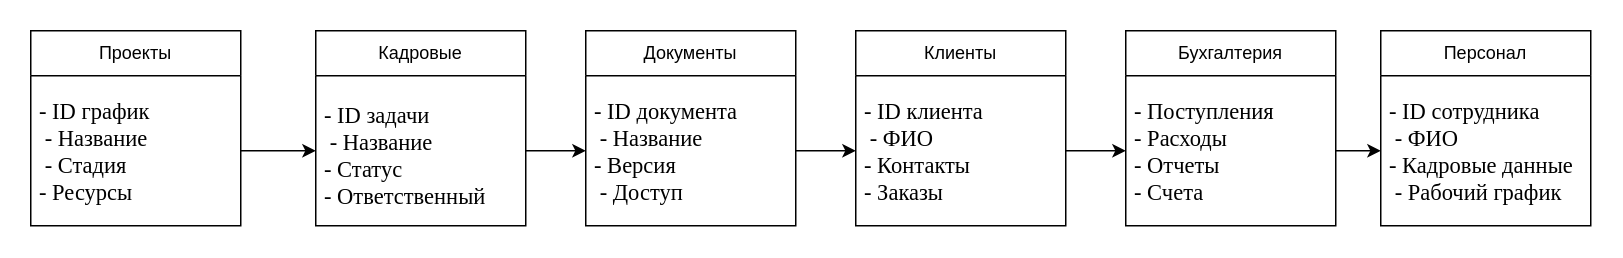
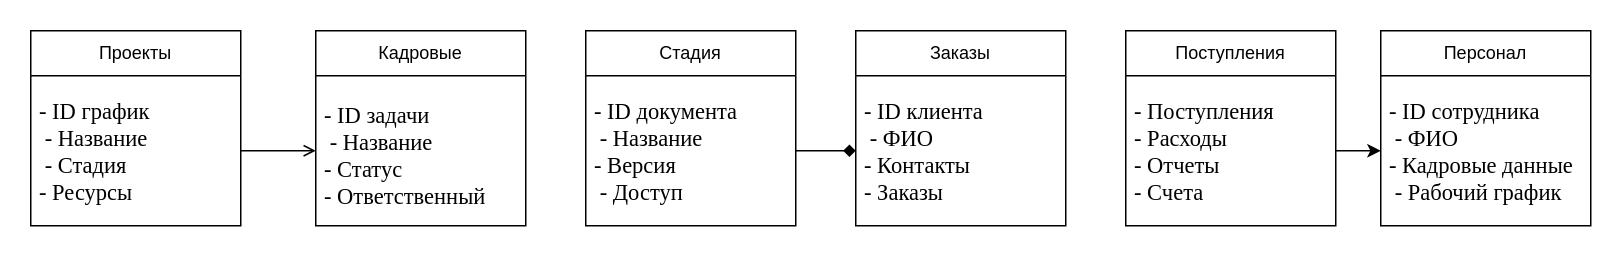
  <mxCell id="0" />
  <mxCell id="1" parent="0" />
  <mxCell id="2" value=" Кадровые " style="swimlane;fontStyle=0;childLayout=stackLayout;horizontal=1;startSize=30;horizontalStack=0;resizeParent=1;resizeParentMax=0;resizeLast=0;collapsible=1;marginBottom=0;whiteSpace=wrap;html=1;" vertex="1" parent="1"><mxGeometry x="210" y="20" width="140" height="130" as="geometry" /></mxCell>
  <mxCell id="3" value="&lt;p style=&quot;font-size: 15px;&quot;&gt;&lt;font style=&quot;font-size: 15px;&quot; face=&quot;Times New Roman&quot;&gt; - ID задачи&amp;nbsp;&lt;br&gt;&lt;span style=&quot;background-color: rgb(255, 255, 255);&quot;&gt;&amp;nbsp;- Название&amp;nbsp;&lt;br&gt;&lt;/span&gt;&lt;span style=&quot;background-color: rgb(255, 255, 255);&quot;&gt;- Статус&amp;nbsp;&lt;br&gt;&lt;/span&gt;&lt;span style=&quot;background-color: rgb(255, 255, 255);&quot;&gt;- Ответственный &lt;/span&gt;&lt;/font&gt;&lt;/p&gt;" style="text;strokeColor=none;fillColor=none;align=left;verticalAlign=middle;spacingLeft=4;spacingRight=4;overflow=hidden;points=[[0,0.5],[1,0.5]];portConstraint=eastwest;rotatable=0;whiteSpace=wrap;html=1;" vertex="1" parent="2"><mxGeometry y="30" width="140" height="100" as="geometry" /></mxCell>
  <mxCell id="4" value="Проекты " style="swimlane;fontStyle=0;childLayout=stackLayout;horizontal=1;startSize=30;horizontalStack=0;resizeParent=1;resizeParentMax=0;resizeLast=0;collapsible=1;marginBottom=0;whiteSpace=wrap;html=1;" vertex="1" parent="1"><mxGeometry x="20" y="20" width="140" height="130" as="geometry" /></mxCell>
  <mxCell id="5" value="&lt;font style=&quot;font-size: 15px;&quot; face=&quot;Times New Roman&quot;&gt;- ID график&amp;nbsp;&lt;br style=&quot;margin: 0px; padding: 0px; box-sizing: inherit; background-color: rgb(255, 255, 255);&quot;&gt;&lt;/font&gt;&lt;span style=&quot;background-color: rgb(255, 255, 255); font-size: 15px; font-family: &amp;quot;Times New Roman&amp;quot;;&quot;&gt;&amp;nbsp;- Название&amp;nbsp;&lt;/span&gt;&lt;font style=&quot;font-size: 15px;&quot; face=&quot;Times New Roman&quot;&gt;&lt;br&gt;&lt;span style=&quot;background-color: rgb(255, 255, 255);&quot;&gt;&amp;nbsp;- Стадия&amp;nbsp;&lt;/span&gt;&lt;br style=&quot;margin: 0px; padding: 0px; box-sizing: inherit; background-color: rgb(255, 255, 255);&quot;&gt;&lt;span style=&quot;background-color: rgb(255, 255, 255);&quot;&gt;- Ресурсы  &lt;/span&gt;&lt;/font&gt;" style="text;strokeColor=none;fillColor=none;align=left;verticalAlign=middle;spacingLeft=4;spacingRight=4;overflow=hidden;points=[[0,0.5],[1,0.5]];portConstraint=eastwest;rotatable=0;whiteSpace=wrap;html=1;" vertex="1" parent="4"><mxGeometry y="30" width="140" height="100" as="geometry" /></mxCell>
- <mxCell id="6" value="Документы " style="swimlane;fontStyle=0;childLayout=stackLayout;horizontal=1;startSize=30;horizontalStack=0;resizeParent=1;resizeParentMax=0;resizeLast=0;collapsible=1;marginBottom=0;whiteSpace=wrap;html=1;" vertex="1" parent="1"><mxGeometry x="390" y="20" width="140" height="130" as="geometry" /></mxCell>
+ <mxCell id="6" value="Стадия " style="swimlane;fontStyle=0;childLayout=stackLayout;horizontal=1;startSize=30;horizontalStack=0;resizeParent=1;resizeParentMax=0;resizeLast=0;collapsible=1;marginBottom=0;whiteSpace=wrap;html=1;" vertex="1" parent="1"><mxGeometry x="390" y="20" width="140" height="130" as="geometry" /></mxCell>
  <mxCell id="7" value="&lt;font style=&quot;font-size: 15px;&quot; face=&quot;Times New Roman&quot;&gt;- ID документа&amp;nbsp;&lt;br style=&quot;margin: 0px; padding: 0px; box-sizing: inherit; background-color: rgb(255, 255, 255);&quot;&gt;&lt;span style=&quot;background-color: rgb(255, 255, 255);&quot;&gt;&amp;nbsp;- Название&amp;nbsp;&lt;/span&gt;&lt;br style=&quot;margin: 0px; padding: 0px; box-sizing: inherit; background-color: rgb(255, 255, 255);&quot;&gt;&lt;span style=&quot;background-color: rgb(255, 255, 255);&quot;&gt;- Версия&amp;nbsp;&lt;/span&gt;&lt;br style=&quot;margin: 0px; padding: 0px; box-sizing: inherit; background-color: rgb(255, 255, 255);&quot;&gt;&lt;span style=&quot;background-color: rgb(255, 255, 255);&quot;&gt;&amp;nbsp;- Доступ   &lt;/span&gt;&lt;/font&gt;" style="text;strokeColor=none;fillColor=none;align=left;verticalAlign=middle;spacingLeft=4;spacingRight=4;overflow=hidden;points=[[0,0.5],[1,0.5]];portConstraint=eastwest;rotatable=0;whiteSpace=wrap;html=1;" vertex="1" parent="6"><mxGeometry y="30" width="140" height="100" as="geometry" /></mxCell>
- <mxCell id="8" value="Клиенты " style="swimlane;fontStyle=0;childLayout=stackLayout;horizontal=1;startSize=30;horizontalStack=0;resizeParent=1;resizeParentMax=0;resizeLast=0;collapsible=1;marginBottom=0;whiteSpace=wrap;html=1;" vertex="1" parent="1"><mxGeometry x="570" y="20" width="140" height="130" as="geometry" /></mxCell>
+ <mxCell id="8" value="Заказы " style="swimlane;fontStyle=0;childLayout=stackLayout;horizontal=1;startSize=30;horizontalStack=0;resizeParent=1;resizeParentMax=0;resizeLast=0;collapsible=1;marginBottom=0;whiteSpace=wrap;html=1;" vertex="1" parent="1"><mxGeometry x="570" y="20" width="140" height="130" as="geometry" /></mxCell>
  <mxCell id="9" value="&lt;font style=&quot;font-size: 15px;&quot; face=&quot;Times New Roman&quot;&gt;- ID клиента&amp;nbsp;&lt;br style=&quot;margin: 0px; padding: 0px; box-sizing: inherit; background-color: rgb(255, 255, 255);&quot;&gt;&lt;span style=&quot;background-color: rgb(255, 255, 255);&quot;&gt;&amp;nbsp;- ФИО&amp;nbsp;&lt;/span&gt;&lt;br style=&quot;margin: 0px; padding: 0px; box-sizing: inherit; background-color: rgb(255, 255, 255);&quot;&gt;&lt;span style=&quot;background-color: rgb(255, 255, 255);&quot;&gt;- Контакты&amp;nbsp;&lt;/span&gt;&lt;br style=&quot;margin: 0px; padding: 0px; box-sizing: inherit; background-color: rgb(255, 255, 255);&quot;&gt;&lt;span style=&quot;background-color: rgb(255, 255, 255);&quot;&gt;- Заказы &lt;/span&gt;&lt;/font&gt;" style="text;strokeColor=none;fillColor=none;align=left;verticalAlign=middle;spacingLeft=4;spacingRight=4;overflow=hidden;points=[[0,0.5],[1,0.5]];portConstraint=eastwest;rotatable=0;whiteSpace=wrap;html=1;" vertex="1" parent="8"><mxGeometry y="30" width="140" height="100" as="geometry" /></mxCell>
- <mxCell id="10" value="Бухгалтерия " style="swimlane;fontStyle=0;childLayout=stackLayout;horizontal=1;startSize=30;horizontalStack=0;resizeParent=1;resizeParentMax=0;resizeLast=0;collapsible=1;marginBottom=0;whiteSpace=wrap;html=1;" vertex="1" parent="1"><mxGeometry x="750" y="20" width="140" height="130" as="geometry" /></mxCell>
+ <mxCell id="10" value="Поступления " style="swimlane;fontStyle=0;childLayout=stackLayout;horizontal=1;startSize=30;horizontalStack=0;resizeParent=1;resizeParentMax=0;resizeLast=0;collapsible=1;marginBottom=0;whiteSpace=wrap;html=1;" vertex="1" parent="1"><mxGeometry x="750" y="20" width="140" height="130" as="geometry" /></mxCell>
  <mxCell id="11" value="&lt;font style=&quot;font-size: 15px;&quot; face=&quot;Times New Roman&quot;&gt;- Поступления&amp;nbsp;&lt;br style=&quot;margin: 0px; padding: 0px; box-sizing: inherit; background-color: rgb(255, 255, 255);&quot;&gt;&lt;span style=&quot;background-color: rgb(255, 255, 255);&quot;&gt;- Расходы&amp;nbsp;&lt;/span&gt;&lt;br style=&quot;margin: 0px; padding: 0px; box-sizing: inherit; background-color: rgb(255, 255, 255);&quot;&gt;&lt;span style=&quot;background-color: rgb(255, 255, 255);&quot;&gt;- Отчеты&amp;nbsp;&lt;/span&gt;&lt;br style=&quot;margin: 0px; padding: 0px; box-sizing: inherit; background-color: rgb(255, 255, 255);&quot;&gt;&lt;span style=&quot;background-color: rgb(255, 255, 255);&quot;&gt;- Счета     &lt;/span&gt;&lt;/font&gt;" style="text;strokeColor=none;fillColor=none;align=left;verticalAlign=middle;spacingLeft=4;spacingRight=4;overflow=hidden;points=[[0,0.5],[1,0.5]];portConstraint=eastwest;rotatable=0;whiteSpace=wrap;html=1;" vertex="1" parent="10"><mxGeometry y="30" width="140" height="100" as="geometry" /></mxCell>
  <mxCell id="12" value="Персонал " style="swimlane;fontStyle=0;childLayout=stackLayout;horizontal=1;startSize=30;horizontalStack=0;resizeParent=1;resizeParentMax=0;resizeLast=0;collapsible=1;marginBottom=0;whiteSpace=wrap;html=1;" vertex="1" parent="1"><mxGeometry x="920" y="20" width="140" height="130" as="geometry" /></mxCell>
  <mxCell id="13" value="&lt;font style=&quot;font-size: 15px;&quot; face=&quot;Times New Roman&quot;&gt;- ID сотрудника&amp;nbsp;&lt;br style=&quot;margin: 0px; padding: 0px; box-sizing: inherit; background-color: rgb(255, 255, 255);&quot;&gt;&lt;span style=&quot;background-color: rgb(255, 255, 255);&quot;&gt;&amp;nbsp;- ФИО&amp;nbsp;&lt;/span&gt;&lt;br style=&quot;margin: 0px; padding: 0px; box-sizing: inherit; background-color: rgb(255, 255, 255);&quot;&gt;&lt;span style=&quot;background-color: rgb(255, 255, 255);&quot;&gt;- Кадровые данные&lt;/span&gt;&lt;br style=&quot;margin: 0px; padding: 0px; box-sizing: inherit; background-color: rgb(255, 255, 255);&quot;&gt;&lt;span style=&quot;background-color: rgb(255, 255, 255);&quot;&gt;&amp;nbsp;- Рабочий график&amp;nbsp;&lt;/span&gt;&lt;/font&gt;" style="text;strokeColor=none;fillColor=none;align=left;verticalAlign=middle;spacingLeft=4;spacingRight=4;overflow=hidden;points=[[0,0.5],[1,0.5]];portConstraint=eastwest;rotatable=0;whiteSpace=wrap;html=1;" vertex="1" parent="12"><mxGeometry y="30" width="140" height="100" as="geometry" /></mxCell>
- <mxCell id="14" style="edgeStyle=orthogonalEdgeStyle;rounded=0;orthogonalLoop=1;jettySize=auto;html=1;entryX=0;entryY=0.5;entryDx=0;entryDy=0;" edge="1" parent="1" source="5" target="3"><mxGeometry relative="1" as="geometry" /></mxCell>
- <mxCell id="15" style="edgeStyle=orthogonalEdgeStyle;rounded=0;orthogonalLoop=1;jettySize=auto;html=1;entryX=0;entryY=0.5;entryDx=0;entryDy=0;" edge="1" parent="1" source="3" target="7"><mxGeometry relative="1" as="geometry" /></mxCell>
- <mxCell id="16" style="edgeStyle=orthogonalEdgeStyle;rounded=0;orthogonalLoop=1;jettySize=auto;html=1;entryX=0;entryY=0.5;entryDx=0;entryDy=0;" edge="1" parent="1" source="7" target="9"><mxGeometry relative="1" as="geometry" /></mxCell>
- <mxCell id="17" style="edgeStyle=orthogonalEdgeStyle;rounded=0;orthogonalLoop=1;jettySize=auto;html=1;exitX=1;exitY=0.5;exitDx=0;exitDy=0;entryX=0;entryY=0.5;entryDx=0;entryDy=0;" edge="1" parent="1" source="9" target="11"><mxGeometry relative="1" as="geometry" /></mxCell>
+ <mxCell id="14" style="edgeStyle=orthogonalEdgeStyle;rounded=0;orthogonalLoop=1;jettySize=auto;html=1;entryX=0;entryY=0.5;entryDx=0;entryDy=0;endArrow=open;" edge="1" parent="1" source="5" target="3"><mxGeometry relative="1" as="geometry" /></mxCell>
+ <mxCell id="16" style="edgeStyle=orthogonalEdgeStyle;rounded=0;orthogonalLoop=1;jettySize=auto;html=1;entryX=0;entryY=0.5;entryDx=0;entryDy=0;endArrow=diamond;" edge="1" parent="1" source="7" target="9"><mxGeometry relative="1" as="geometry" /></mxCell>
  <mxCell id="18" style="edgeStyle=orthogonalEdgeStyle;rounded=0;orthogonalLoop=1;jettySize=auto;html=1;entryX=0;entryY=0.5;entryDx=0;entryDy=0;" edge="1" parent="1" source="11" target="13"><mxGeometry relative="1" as="geometry" /></mxCell>
